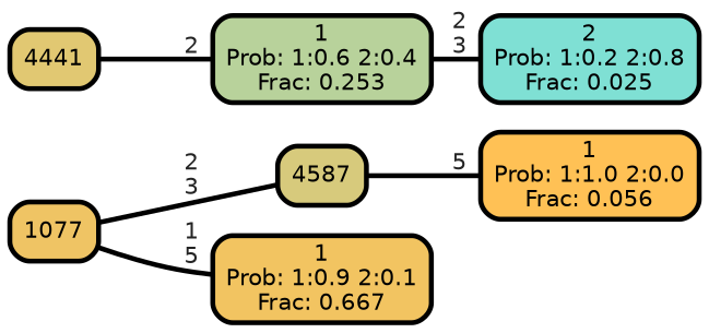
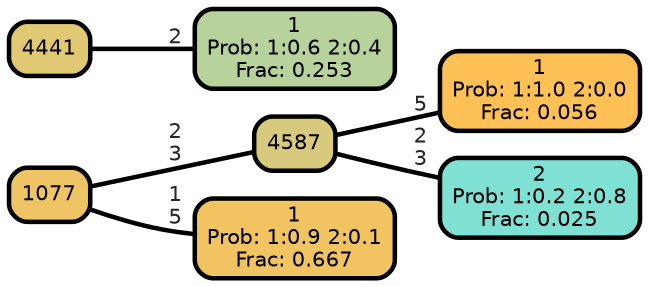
  graph {
    rankdir=LR
    ranksep="0 equally"
    splines=straight
    node [color=black fontcolor=black fontname=helvetica penwidth=3 shape=box style="filled, rounded"]
    edge [color=black fontcolor=grey14 fontname=helvetica fontweight=bold penwidth=3]
    n1 [fillcolor="#ffc155" label="1\nProb: 1:1.0 2:0.0\nFrac: 0.056"]
    n2 [fillcolor="#d7ca7c" label=4587]
    n3 [fillcolor="#7fe0d4" label="2\nProb: 1:0.2 2:0.8\nFrac: 0.025"]
    n4 [fillcolor="#efc464" label=1077]
    n5 [fillcolor="#f2c461" label="1\nProb: 1:0.9 2:0.1\nFrac: 0.667"]
    n6 [fillcolor="#e1c872" label=4441]
    n7 [fillcolor="#b8d29b" label="1\nProb: 1:0.6 2:0.4\nFrac: 0.253"]
    subgraph sub_1 {
      rank=same
    }
    n2 -- n1 [label=" 5"]
-   n7 -- n3 [label=" 2\n 3"]
+   n2 -- n3 [label=" 2\n 3"]
    n4 -- n2 [label=" 2\n 3"]
    n4 -- n5 [label=" 1\n 5"]
    n6 -- n7 [label=" 2"]
  }
